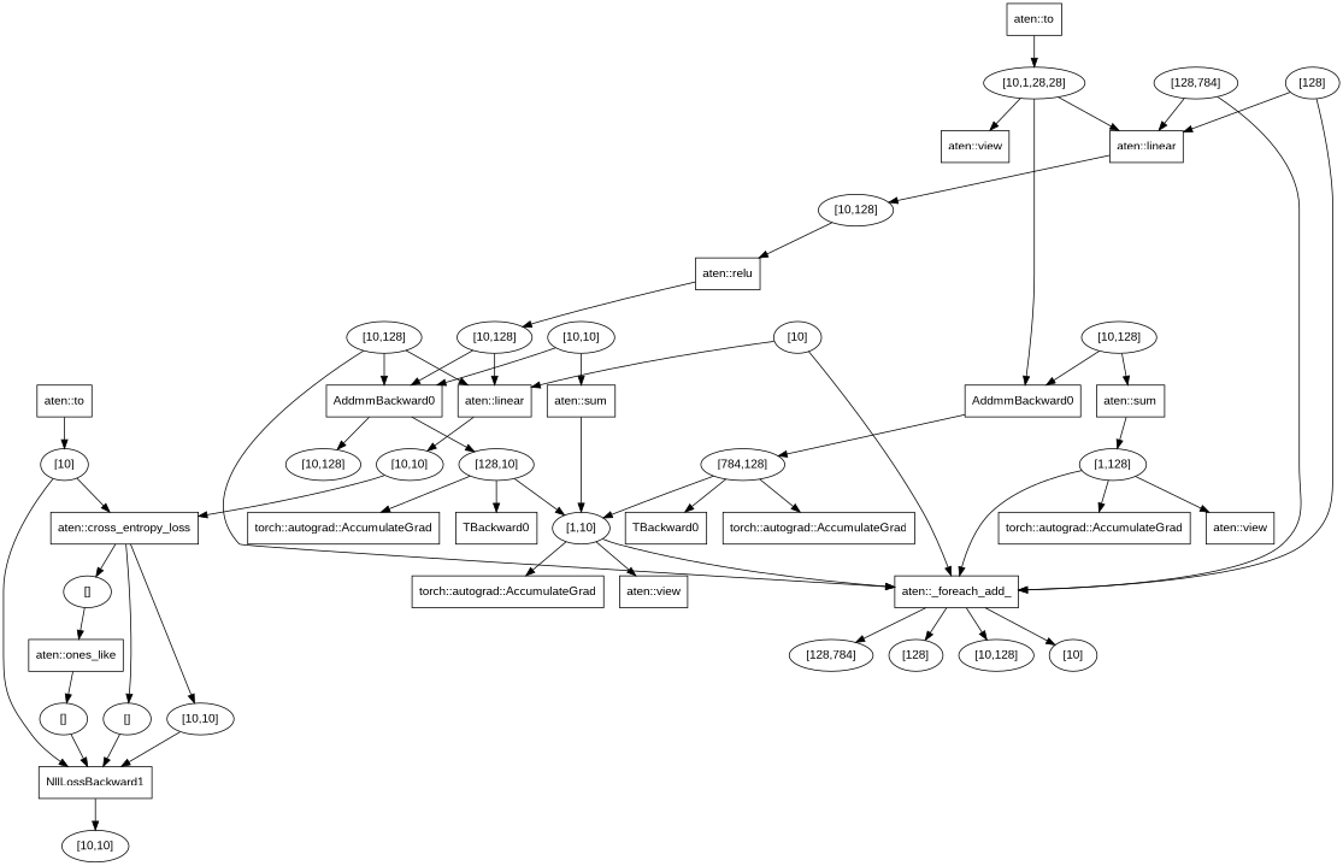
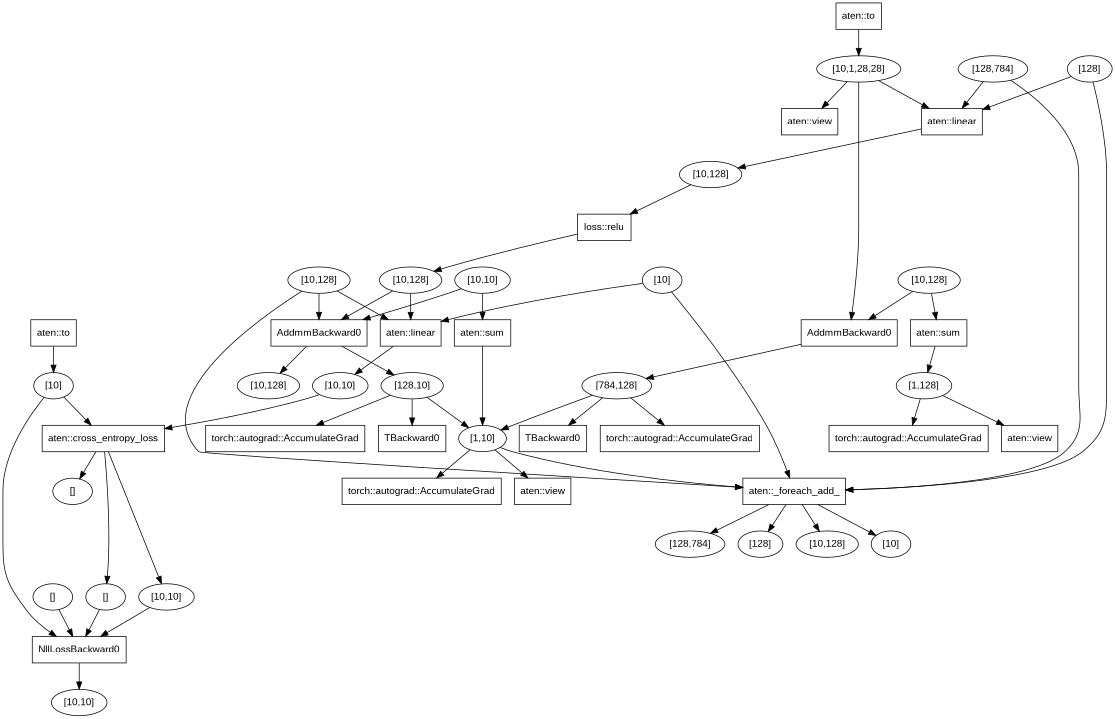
  digraph {
    rankdir=TB
    node [fontname=Arial shape=ellipse]
    n1 [label="aten::to" shape=box]
    n2 [label="[10,1,28,28]"]
    n3 [label="aten::view" shape=box]
    n4 [label="aten::linear" shape=box]
    n5 [label=AddmmBackward0 shape=box]
    n6 [label="[10,128]"]
    n7 [label="[784,128]"]
    n8 [label="aten::to" shape=box]
    n9 [label="[10]"]
    n10 [label="aten::cross_entropy_loss" shape=box]
-   n11 [label=NllLossBackward1 shape=box]
+   n11 [label=NllLossBackward0 shape=box]
    n12 [label="[10,10]"]
    n13 [label="[]"]
    n14 [label="[]"]
    n15 [label="[10,10]"]
-   n16 [label="aten::relu" shape=box]
+   n16 [label="loss::relu" shape=box]
    n17 [label="[128,784]"]
    n18 [label="aten::_foreach_add_" shape=box]
    n19 [label="[128,784]"]
    n20 [label="[128]"]
    n21 [label="[10,128]"]
    n22 [label="[10]"]
    n23 [label="[128]"]
    n24 [label="[10,128]"]
    n25 [label="aten::linear" shape=box]
    n26 [label=AddmmBackward0 shape=box]
    n27 [label="[10,10]"]
    n28 [label="[10,128]"]
    n29 [label="[128,10]"]
    n30 [label="[10,128]"]
    n31 [label="[10]"]
-   n32 [label="aten::ones_like" shape=box]
    n33 [label="[]"]
    n34 [label="[10,10]"]
    n35 [label="aten::sum" shape=box]
    n36 [label="[1,10]"]
    n37 [label=TBackward0 shape=box]
    n38 [label="torch::autograd::AccumulateGrad" shape=box]
    n39 [label="aten::view" shape=box]
    n40 [label="torch::autograd::AccumulateGrad" shape=box]
    n41 [label="[10,128]"]
    n42 [label="aten::sum" shape=box]
    n43 [label="[1,128]"]
    n44 [label=TBackward0 shape=box]
    n45 [label="torch::autograd::AccumulateGrad" shape=box]
    n46 [label="aten::view" shape=box]
    n47 [label="torch::autograd::AccumulateGrad" shape=box]
    n1 -> n2
    n2 -> n3
    n2 -> n4
    n2 -> n5
    n4 -> n6
    n5 -> n7
    n6 -> n16
    n7 -> n36
    n7 -> n44
    n7 -> n45
    n8 -> n9
    n9 -> n10
    n9 -> n11
    n10 -> n12
    n10 -> n13
    n10 -> n14
    n11 -> n15
    n12 -> n11
-   n13 -> n32
    n14 -> n11
    n16 -> n24
    n17 -> n4
    n17 -> n18
    n18 -> n19
    n18 -> n20
    n18 -> n21
    n18 -> n22
    n23 -> n4
    n23 -> n18
    n24 -> n25
    n24 -> n26
    n25 -> n27
    n26 -> n28
    n26 -> n29
    n27 -> n10
    n29 -> n36
    n29 -> n37
    n29 -> n38
    n30 -> n18
    n30 -> n25
    n30 -> n26
    n31 -> n18
    n31 -> n25
-   n32 -> n33
    n33 -> n11
    n34 -> n26
    n34 -> n35
    n35 -> n36
    n36 -> n18
    n36 -> n39
    n36 -> n40
    n41 -> n5
    n41 -> n42
    n42 -> n43
-   n43 -> n18
    n43 -> n46
    n43 -> n47
  }
